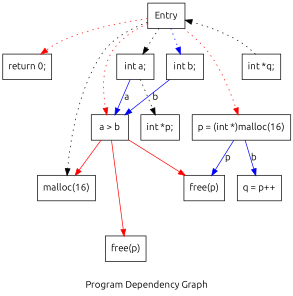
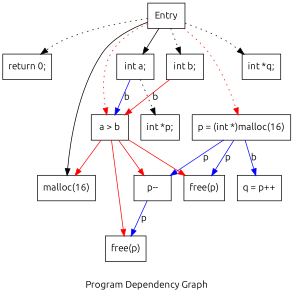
  digraph {
    fontname=Ubuntu
    label="Program Dependency Graph"
    node [fontname=Ubuntu shape=record]
    edge [fontname=Ubuntu]
    n1 [label="{Entry}"]
    n2 [label="{return 0;}"]
    n3 [label="{malloc(16)}"]
    n4 [label="{p = (int *)malloc(16)}"]
    n5 [label="{int *q;}"]
    n6 [label="{int a;}"]
    n7 [label="{int b;}"]
    n8 [label="{a \> b}"]
    n9 [label="{int *p;}"]
    n10 [label="{free(p)}"]
    n11 [label="{q = p++}"]
+   n12 [label="{p--}"]
    n13 [label="{free(p)}"]
-   n1 -> n2 [style=dotted color=red]
-   n1 -> n3 [style=dotted]
+   n1 -> n2 [style=dotted]
+   n1 -> n3 [style=solid]
    n1 -> n4 [color=red style=dotted]
-   n5 -> n1 [style=dotted]
-   n1 -> n6 [style=dotted]
-   n1 -> n7 [style=dotted color=blue]
+   n1 -> n5 [style=dotted]
+   n1 -> n6 [style=solid]
+   n1 -> n7 [style=dotted]
    n1 -> n8 [color=red style=dotted]
    n4 -> n10 [color=blue label=p]
    n4 -> n11 [color=blue label=b]
-   n6 -> n8 [color=blue label=a]
+   n4 -> n12 [color=blue label=p]
+   n6 -> n8 [color=blue label=b]
    n6 -> n9 [style=dotted]
-   n7 -> n8 [color=blue label=b]
+   n7 -> n8 [color=red label=b]
    n8 -> n3 [color=red]
    n8 -> n10 [color=red]
+   n8 -> n12 [color=red]
    n8 -> n13 [color=red]
+   n12 -> n13 [color=blue label=p]
  }
